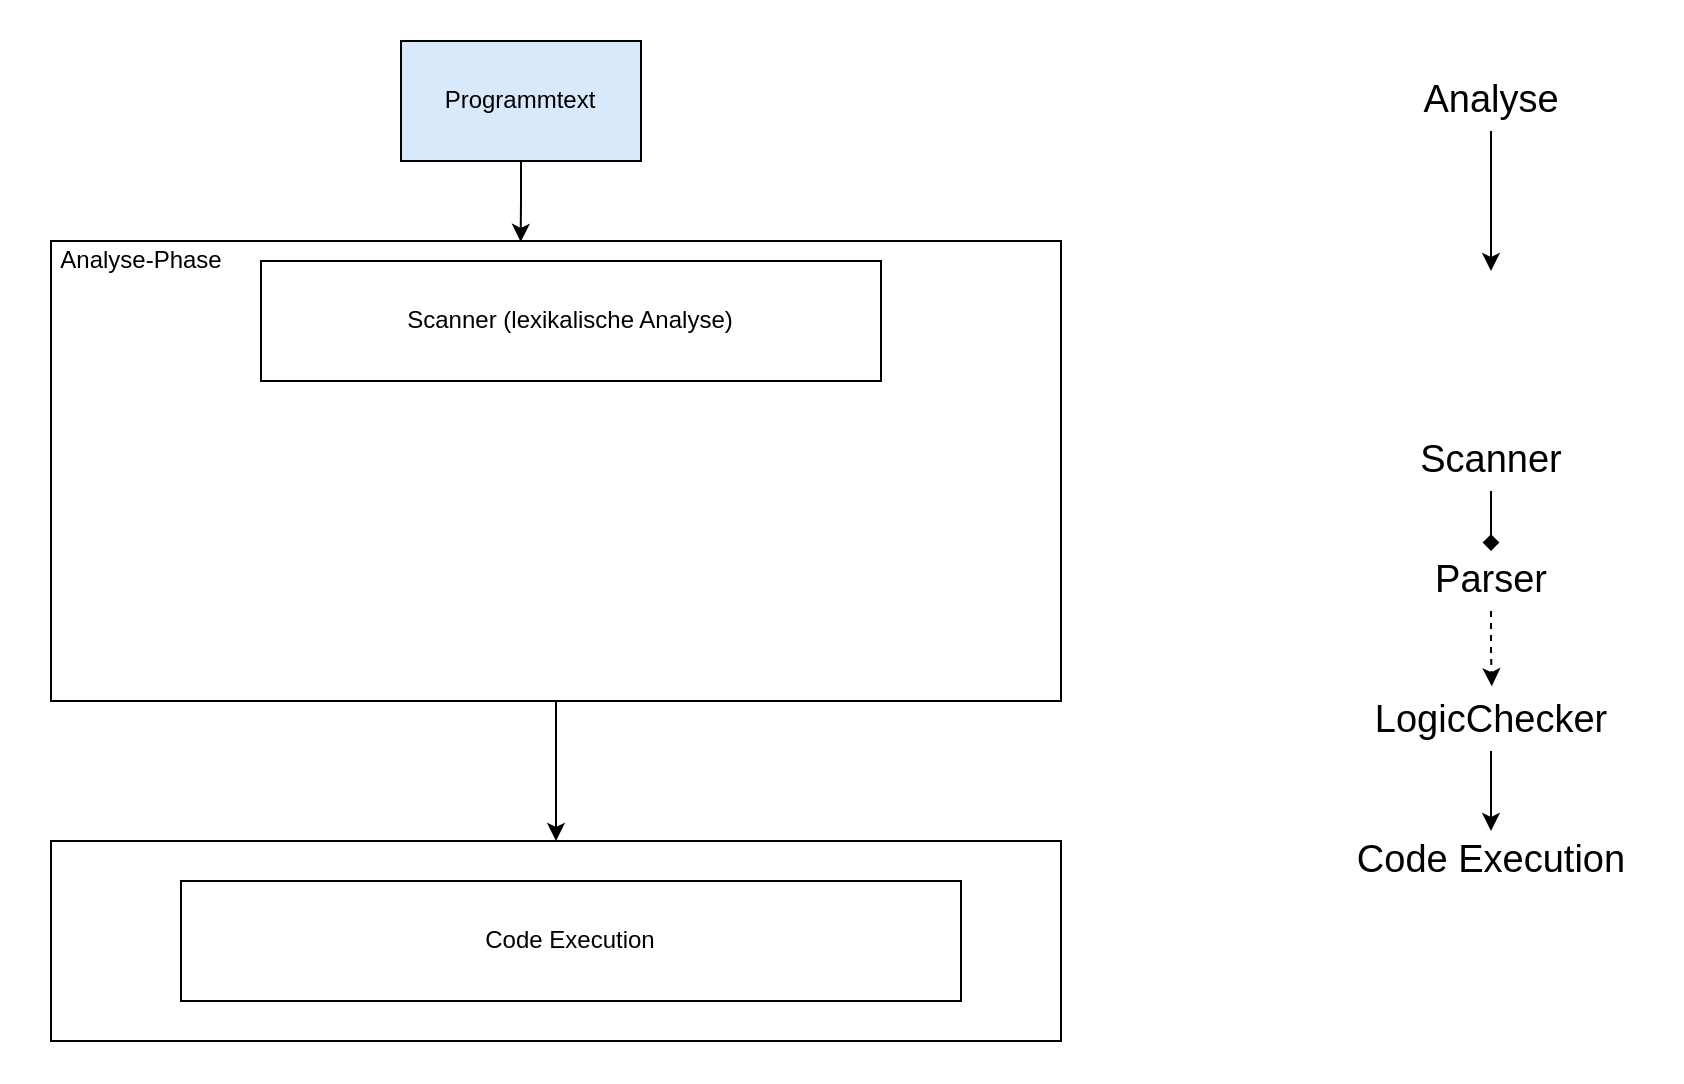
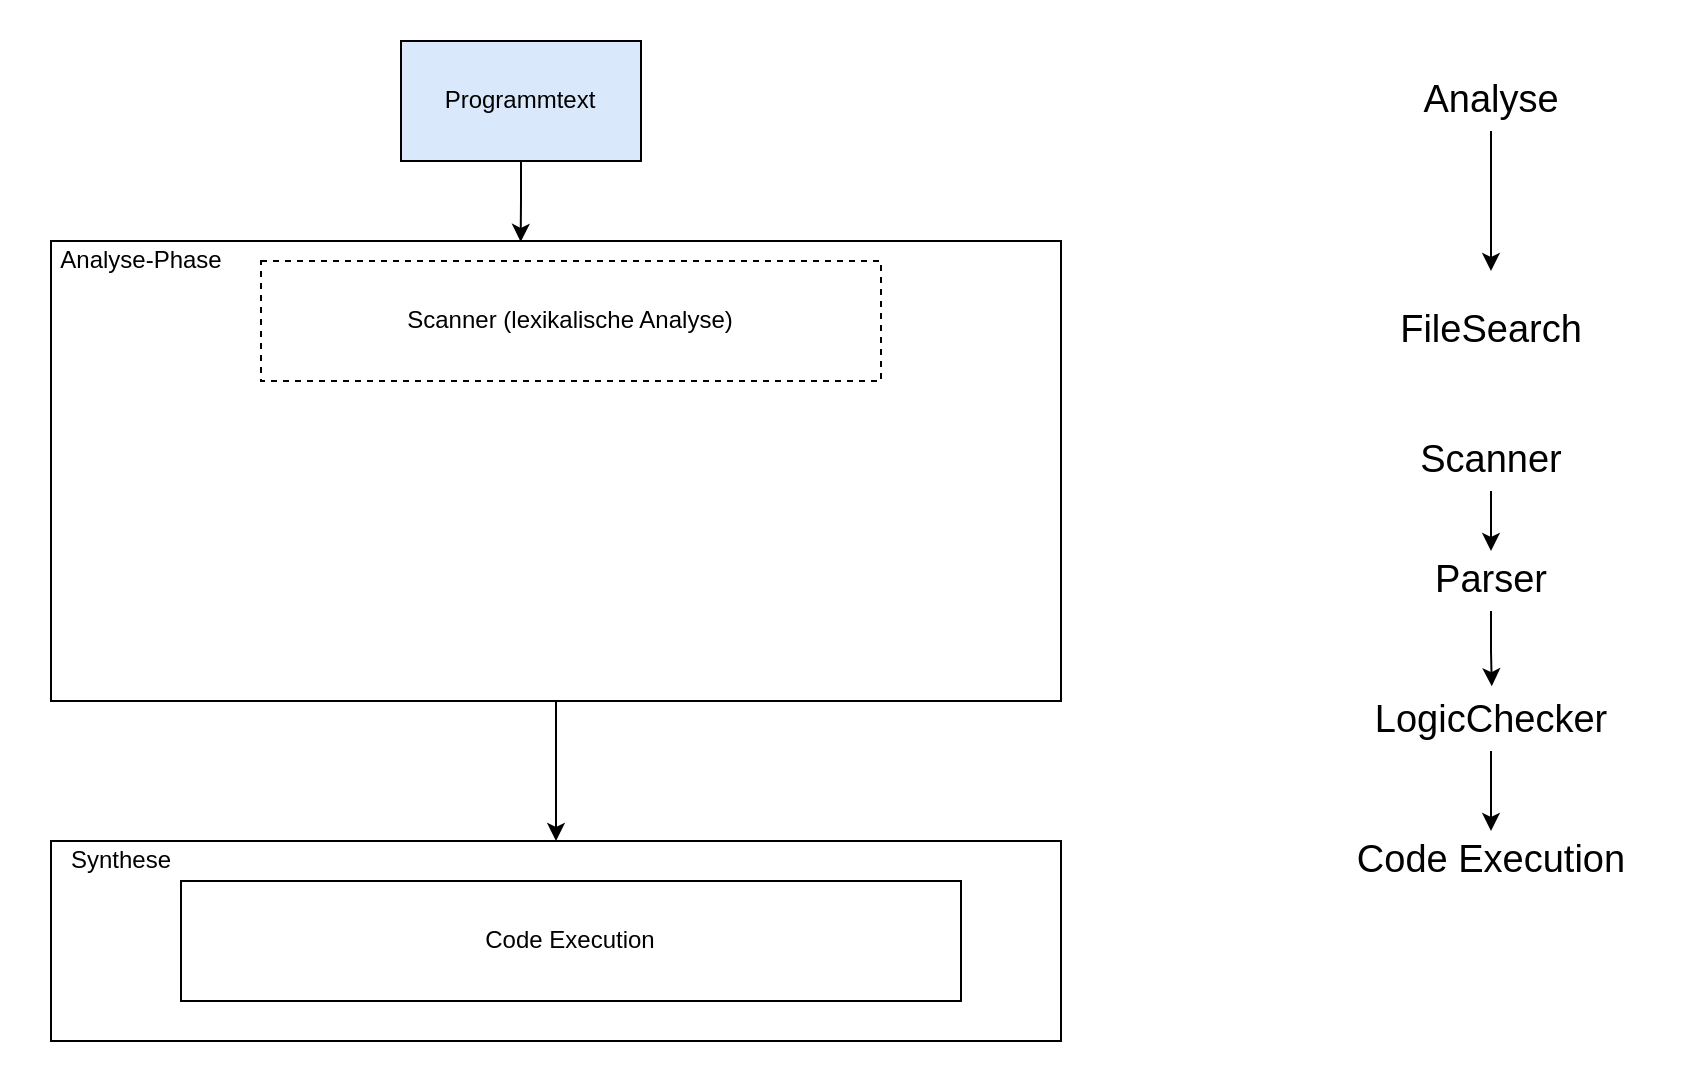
  <mxCell id="0" />
  <mxCell id="1" parent="0" />
  <mxCell id="2" style="edgeStyle=orthogonalEdgeStyle;rounded=0;orthogonalLoop=1;jettySize=auto;html=1;exitX=0.5;exitY=1;exitDx=0;exitDy=0;entryX=0.5;entryY=0;entryDx=0;entryDy=0;" edge="1" parent="1" source="3" target="4"><mxGeometry relative="1" as="geometry" /></mxCell>
  <mxCell id="3" value="" style="whiteSpace=wrap;html=1;fillColor=none;" vertex="1" parent="1"><mxGeometry x="25" y="120" width="505" height="230" as="geometry" /></mxCell>
  <mxCell id="4" value="" style="whiteSpace=wrap;html=1;fillColor=none;" vertex="1" parent="1"><mxGeometry x="25" y="420" width="505" height="100" as="geometry" /></mxCell>
  <mxCell id="5" style="edgeStyle=orthogonalEdgeStyle;rounded=0;orthogonalLoop=1;jettySize=auto;html=1;exitX=0.5;exitY=1;exitDx=0;exitDy=0;entryX=0.465;entryY=0.002;entryDx=0;entryDy=0;entryPerimeter=0;" edge="1" parent="1" source="6" target="3"><mxGeometry relative="1" as="geometry" /></mxCell>
  <mxCell id="6" value="Programmtext" style="whiteSpace=wrap;html=1;fillColor=#dae8fc;" vertex="1" parent="1"><mxGeometry x="200" y="20" width="120" height="60" as="geometry" /></mxCell>
  <mxCell id="7" value="Analyse-Phase" style="text;html=1;align=center;verticalAlign=middle;resizable=0;points=[];autosize=1;strokeColor=none;fillColor=none;" vertex="1" parent="1"><mxGeometry x="20" y="120" width="100" height="20" as="geometry" /></mxCell>
- <mxCell id="8" value="Scanner (lexikalische Analyse)" style="whiteSpace=wrap;html=1;labelBackgroundColor=none;fillColor=none;" vertex="1" parent="1"><mxGeometry x="130" y="130" width="310" height="60" as="geometry" /></mxCell>
+ <mxCell id="8" value="Scanner (lexikalische Analyse)" style="whiteSpace=wrap;html=1;labelBackgroundColor=none;fillColor=none;dashed=1;" vertex="1" parent="1"><mxGeometry x="130" y="130" width="310" height="60" as="geometry" /></mxCell>
+ <mxCell id="9" value="Synthese" style="text;html=1;align=center;verticalAlign=middle;resizable=0;points=[];autosize=1;strokeColor=none;fillColor=none;" vertex="1" parent="1"><mxGeometry x="25" y="420" width="70" height="20" as="geometry" /></mxCell>
  <mxCell id="10" value="Code Execution" style="whiteSpace=wrap;html=1;labelBackgroundColor=none;fillColor=none;" vertex="1" parent="1"><mxGeometry x="90" y="440" width="390" height="60" as="geometry" /></mxCell>
  <mxCell id="11" style="edgeStyle=orthogonalEdgeStyle;rounded=0;orthogonalLoop=1;jettySize=auto;html=1;fontSize=19;" edge="1" parent="1" source="12"><mxGeometry relative="1" as="geometry"><mxPoint x="745" y="135" as="targetPoint" /></mxGeometry></mxCell>
  <mxCell id="12" value="Analyse" style="text;html=1;align=center;verticalAlign=middle;resizable=0;points=[];autosize=1;strokeColor=none;fillColor=none;fontSize=19;" vertex="1" parent="1"><mxGeometry x="685" y="35" width="120" height="30" as="geometry" /></mxCell>
- <mxCell id="13" style="edgeStyle=orthogonalEdgeStyle;rounded=0;orthogonalLoop=1;jettySize=auto;html=1;fontSize=19;endArrow=diamond;" edge="1" parent="1" source="14" target="16"><mxGeometry relative="1" as="geometry" /></mxCell>
+ <mxCell id="13" style="edgeStyle=orthogonalEdgeStyle;rounded=0;orthogonalLoop=1;jettySize=auto;html=1;fontSize=19;" edge="1" parent="1" source="14" target="16"><mxGeometry relative="1" as="geometry" /></mxCell>
  <mxCell id="14" value="Scanner" style="text;html=1;align=center;verticalAlign=middle;resizable=0;points=[];autosize=1;strokeColor=none;fillColor=none;fontSize=19;" vertex="1" parent="1"><mxGeometry x="700" y="215" width="90" height="30" as="geometry" /></mxCell>
- <mxCell id="15" style="edgeStyle=orthogonalEdgeStyle;rounded=0;orthogonalLoop=1;jettySize=auto;html=1;entryX=0.503;entryY=-0.08;entryDx=0;entryDy=0;entryPerimeter=0;fontSize=19;dashed=1;" edge="1" parent="1" source="16" target="18"><mxGeometry relative="1" as="geometry" /></mxCell>
+ <mxCell id="15" style="edgeStyle=orthogonalEdgeStyle;rounded=0;orthogonalLoop=1;jettySize=auto;html=1;entryX=0.503;entryY=-0.08;entryDx=0;entryDy=0;entryPerimeter=0;fontSize=19;" edge="1" parent="1" source="16" target="18"><mxGeometry relative="1" as="geometry" /></mxCell>
  <mxCell id="16" value="Parser" style="text;html=1;align=center;verticalAlign=middle;resizable=0;points=[];autosize=1;strokeColor=none;fillColor=none;fontSize=19;" vertex="1" parent="1"><mxGeometry x="710" y="275" width="70" height="30" as="geometry" /></mxCell>
  <mxCell id="17" style="edgeStyle=orthogonalEdgeStyle;rounded=0;orthogonalLoop=1;jettySize=auto;html=1;fontSize=19;" edge="1" parent="1" source="18" target="20"><mxGeometry relative="1" as="geometry" /></mxCell>
  <mxCell id="18" value="LogicChecker" style="text;html=1;align=center;verticalAlign=middle;resizable=0;points=[];autosize=1;strokeColor=none;fillColor=none;fontSize=19;" vertex="1" parent="1"><mxGeometry x="680" y="345" width="130" height="30" as="geometry" /></mxCell>
+ <mxCell id="19" value="FileSearch" style="text;html=1;align=center;verticalAlign=middle;resizable=0;points=[];autosize=1;strokeColor=none;fillColor=none;fontSize=19;" vertex="1" parent="1"><mxGeometry x="690" y="150" width="110" height="30" as="geometry" /></mxCell>
  <mxCell id="20" value="Code Execution" style="text;html=1;align=center;verticalAlign=middle;resizable=0;points=[];autosize=1;strokeColor=none;fillColor=none;fontSize=19;" vertex="1" parent="1"><mxGeometry x="670" y="415" width="150" height="30" as="geometry" /></mxCell>
